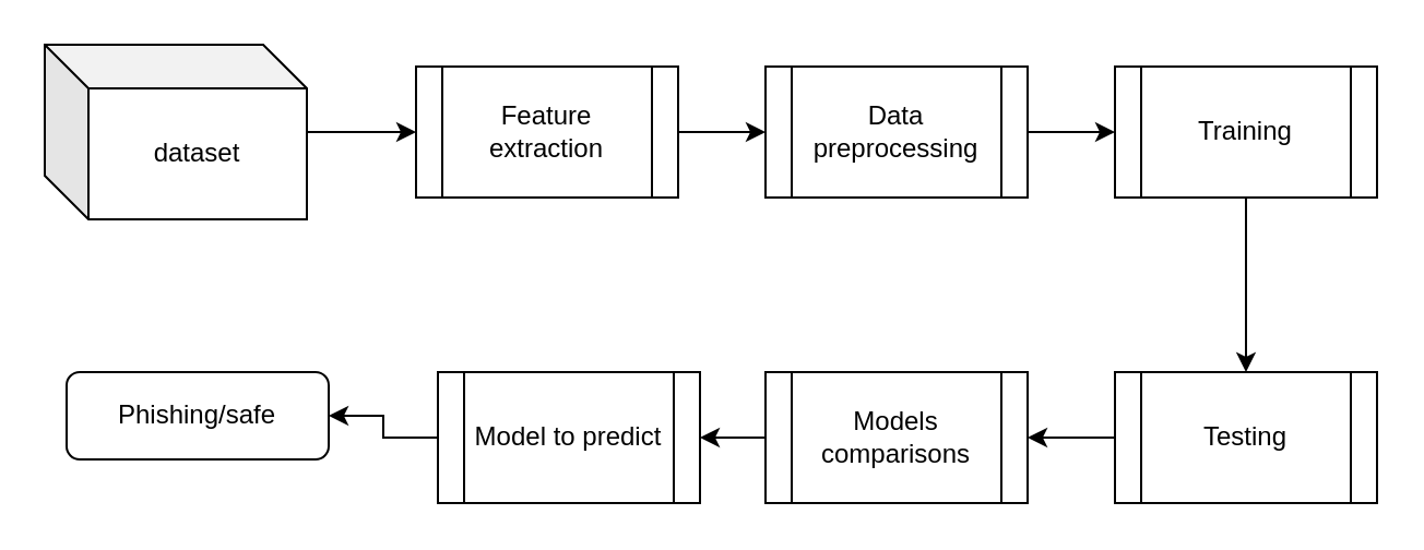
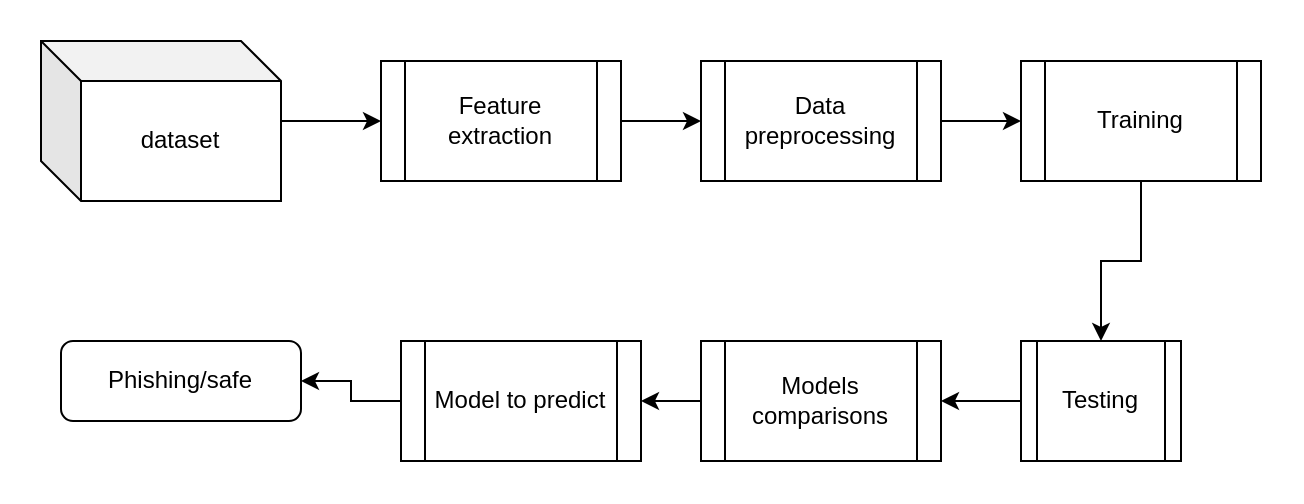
  <mxCell id="0" />
  <mxCell id="1" parent="0" />
  <mxCell id="2" value="" style="edgeStyle=orthogonalEdgeStyle;rounded=0;orthogonalLoop=1;jettySize=auto;html=1;" parent="1" source="3" target="5" edge="1"><mxGeometry relative="1" as="geometry" /></mxCell>
  <mxCell id="3" value="dataset" style="shape=cube;whiteSpace=wrap;html=1;boundedLbl=1;backgroundOutline=1;darkOpacity=0.05;darkOpacity2=0.1;" parent="1" vertex="1"><mxGeometry x="20" y="20" width="120" height="80" as="geometry" /></mxCell>
  <mxCell id="4" value="" style="edgeStyle=orthogonalEdgeStyle;rounded=0;orthogonalLoop=1;jettySize=auto;html=1;" parent="1" source="5" target="7" edge="1"><mxGeometry relative="1" as="geometry" /></mxCell>
  <mxCell id="5" value="Feature extraction" style="shape=process;whiteSpace=wrap;html=1;backgroundOutline=1;" parent="1" vertex="1"><mxGeometry x="190" y="30" width="120" height="60" as="geometry" /></mxCell>
  <mxCell id="6" value="" style="edgeStyle=orthogonalEdgeStyle;rounded=0;orthogonalLoop=1;jettySize=auto;html=1;" parent="1" source="7" target="9" edge="1"><mxGeometry relative="1" as="geometry" /></mxCell>
  <mxCell id="7" value="Data preprocessing" style="shape=process;whiteSpace=wrap;html=1;backgroundOutline=1;" parent="1" vertex="1"><mxGeometry x="350" y="30" width="120" height="60" as="geometry" /></mxCell>
  <mxCell id="8" value="" style="edgeStyle=orthogonalEdgeStyle;rounded=0;orthogonalLoop=1;jettySize=auto;html=1;" parent="1" source="9" target="13" edge="1"><mxGeometry relative="1" as="geometry" /></mxCell>
  <mxCell id="9" value="Training" style="shape=process;whiteSpace=wrap;html=1;backgroundOutline=1;" parent="1" vertex="1"><mxGeometry x="510" y="30" width="120" height="60" as="geometry" /></mxCell>
  <mxCell id="10" value="" style="edgeStyle=orthogonalEdgeStyle;rounded=0;orthogonalLoop=1;jettySize=auto;html=1;" edge="1" parent="1" source="11" target="15"><mxGeometry relative="1" as="geometry" /></mxCell>
  <mxCell id="11" value="Models comparisons" style="shape=process;whiteSpace=wrap;html=1;backgroundOutline=1;" parent="1" vertex="1"><mxGeometry x="350" y="170" width="120" height="60" as="geometry" /></mxCell>
  <mxCell id="12" value="" style="edgeStyle=orthogonalEdgeStyle;rounded=0;orthogonalLoop=1;jettySize=auto;html=1;" edge="1" parent="1" source="13" target="11"><mxGeometry relative="1" as="geometry" /></mxCell>
- <mxCell id="13" value="Testing" style="shape=process;whiteSpace=wrap;html=1;backgroundOutline=1;" parent="1" vertex="1"><mxGeometry x="510" y="170" width="120" height="60" as="geometry" /></mxCell>
+ <mxCell id="13" value="Testing" style="shape=process;whiteSpace=wrap;html=1;backgroundOutline=1;" parent="1" vertex="1"><mxGeometry x="510" y="170" width="80" height="60" as="geometry" /></mxCell>
  <mxCell id="14" value="" style="edgeStyle=orthogonalEdgeStyle;rounded=0;orthogonalLoop=1;jettySize=auto;html=1;" parent="1" source="15" target="16" edge="1"><mxGeometry relative="1" as="geometry" /></mxCell>
  <mxCell id="15" value="Model to predict" style="shape=process;whiteSpace=wrap;html=1;backgroundOutline=1;" parent="1" vertex="1"><mxGeometry x="200" y="170" width="120" height="60" as="geometry" /></mxCell>
  <mxCell id="16" value="Phishing/safe" style="rounded=1;whiteSpace=wrap;html=1;" parent="1" vertex="1"><mxGeometry x="30" y="170" width="120" height="40" as="geometry" /></mxCell>
